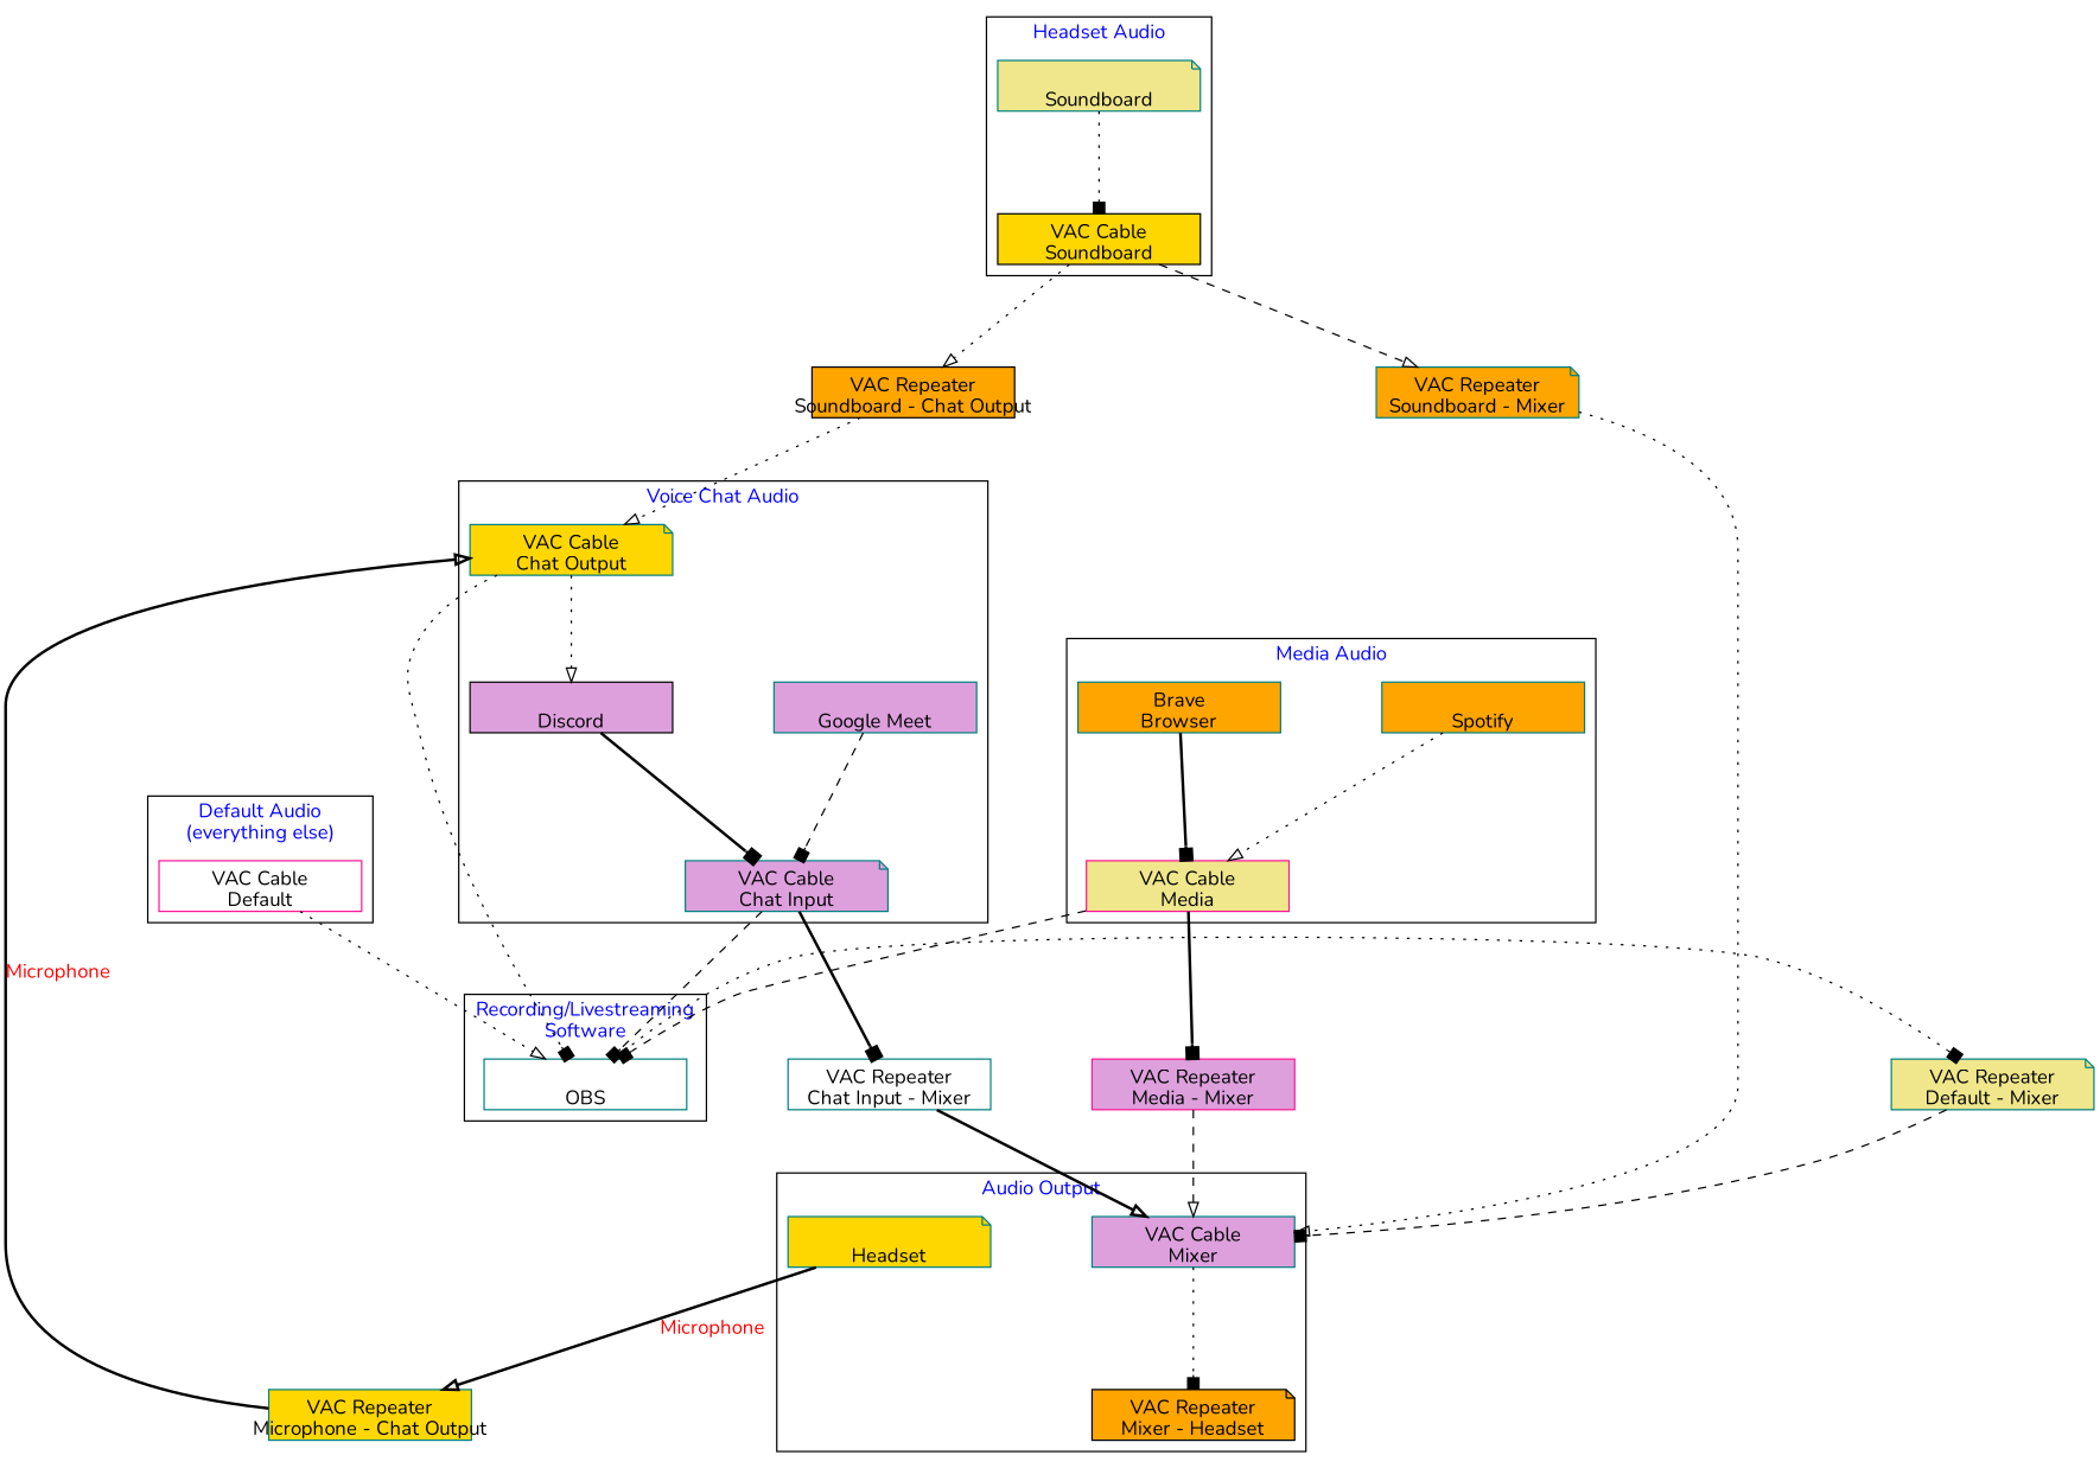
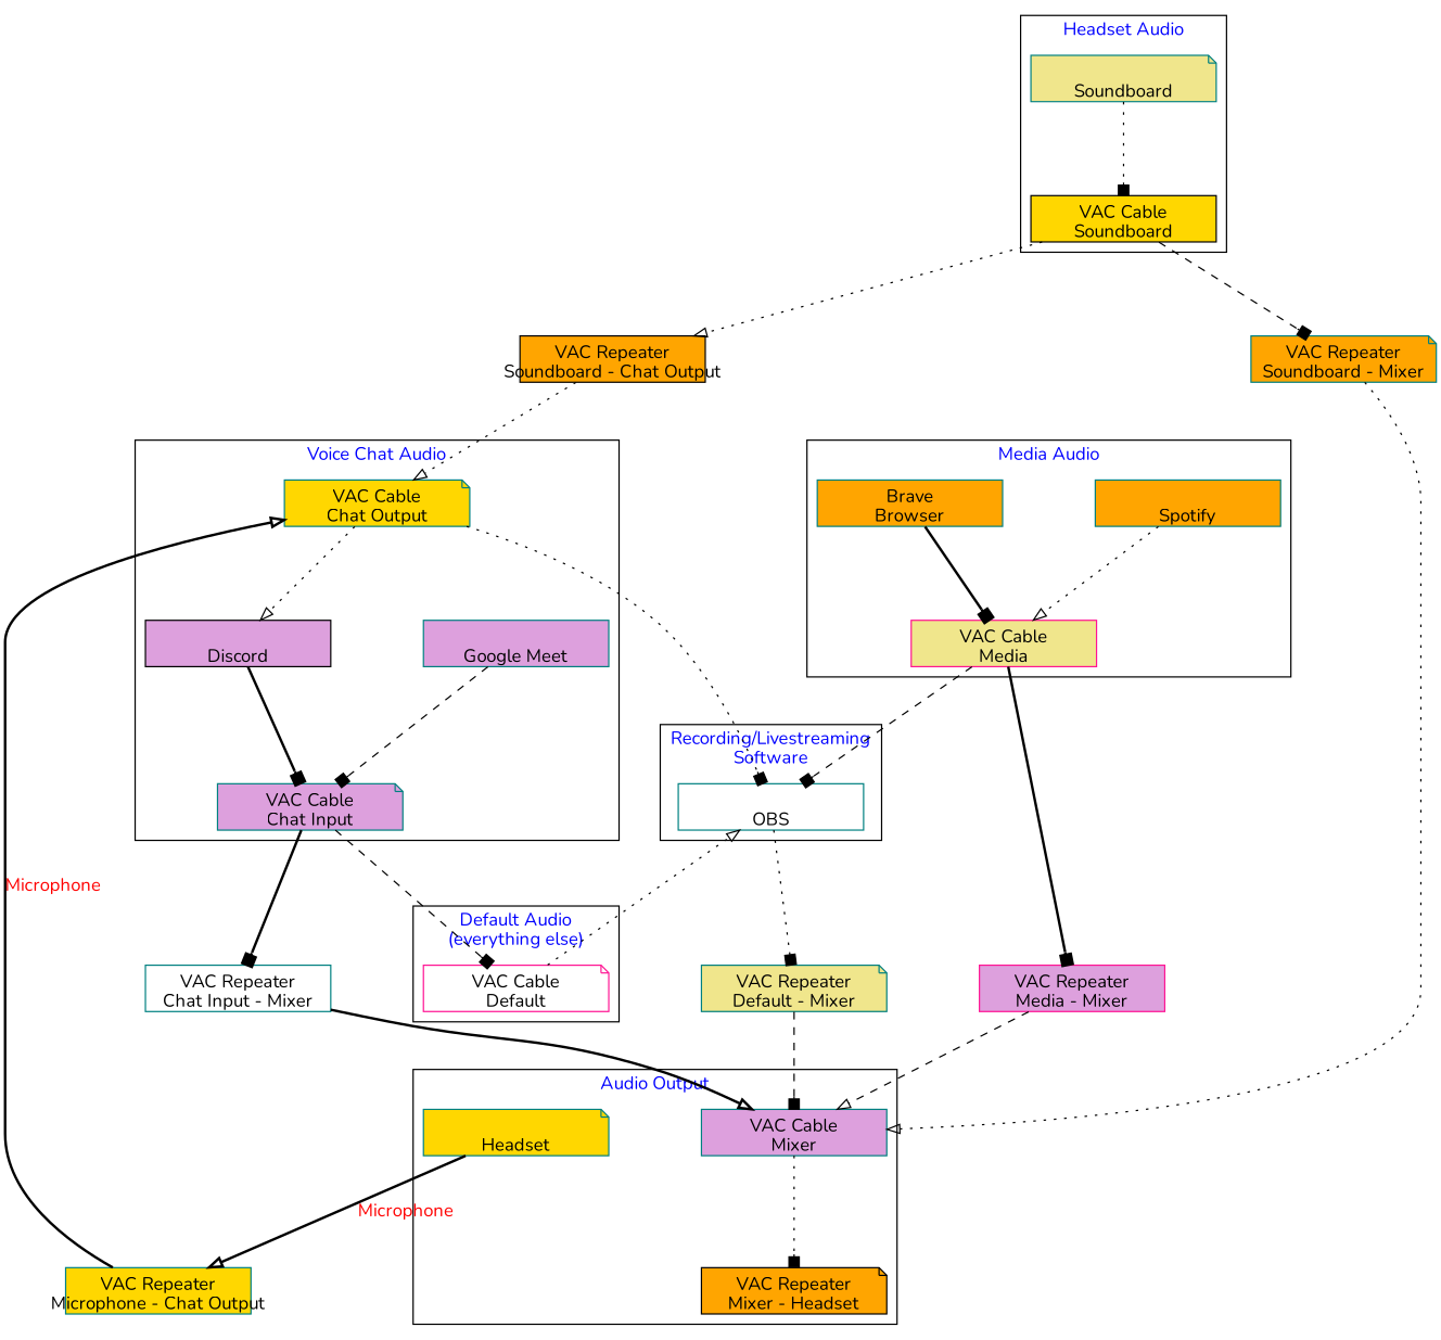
  digraph {
    bgcolor=white
    fontcolor=blue
    fontname=Nunito
    nodesep=1
    ranksep=1
    node [color=teal fillcolor=plum fixedsize=true fontcolor=black fontname=Nunito labelloc=b shape=box style=filled]
    edge [arrowhead=box fontcolor=red fontname=Nunito labeldistance=2 style=dotted]
    n1 [color=black label=Discord width=2]
    n2 [label="VAC Cable\nChat Input" shape=note width=2]
    n3 [label="Google Meet" width=2]
    n4 [fillcolor=gold label="VAC Cable\nChat Output" shape=note width=2]
    n5 [fillcolor=khaki label=Soundboard shape=note width=2]
    n6 [color=black fillcolor=gold label="VAC Cable\nSoundboard" width=2]
    n7 [fillcolor=orange label=Spotify width=2]
    n8 [color=deeppink fillcolor=khaki label="VAC Cable\nMedia" width=2]
    n9 [fillcolor=orange label="Brave\nBrowser" width=2]
    n10 [fillcolor=gold label=Headset shape=note width=2]
    n11 [label="VAC Cable\nMixer" width=2]
    n12 [color=black fillcolor=orange label="VAC Repeater\nMixer - Headset" shape=note width=2]
    n13 [fillcolor=white label=OBS width=2]
-   n14 [color=deeppink fillcolor=white label="VAC Cable\nDefault" width=2]
+   n14 [color=deeppink fillcolor=white label="VAC Cable\nDefault" shape=note width=2]
    n15 [fillcolor=white label="VAC Repeater\nChat Input - Mixer" width=2]
    n16 [fillcolor=orange label="VAC Repeater\nSoundboard - Mixer" shape=note width=2]
    n17 [color=black fillcolor=orange label="VAC Repeater\nSoundboard - Chat Output" width=2]
    n18 [color=deeppink label="VAC Repeater\nMedia - Mixer" width=2]
    n19 [fillcolor=gold label="VAC Repeater\nMicrophone - Chat Output" width=2]
    n20 [fillcolor=khaki label="VAC Repeater\nDefault - Mixer" shape=note width=2]
    subgraph cluster_1 {
      label="Voice Chat Audio"
      n1
      n2
      n3
      n4
    }
    subgraph cluster_2 {
      label="Headset Audio"
      n5
      n6
    }
    subgraph cluster_3 {
      label="Media Audio"
      n7
      n8
      n9
    }
    subgraph cluster_4 {
      label="Audio Output"
      n10
      n11
      n12
    }
    subgraph cluster_5 {
      label="Recording/Livestreaming\nSoftware"
      n13
    }
    subgraph cluster_6 {
      label="Default Audio\n(everything else)"
      n14
    }
    n1 -> n2 [style=bold]
-   n2 -> n13 [style=dashed]
+   n2 -> n14 [style=dashed]
    n2 -> n15 [style=bold]
    n3 -> n2 [style=dashed]
    n4 -> n1 [arrowhead=onormal]
    n4 -> n13
    n5 -> n6
-   n6 -> n16 [arrowhead=onormal style=dashed]
+   n6 -> n16 [style=dashed]
    n6 -> n17 [arrowhead=onormal]
    n7 -> n8 [arrowhead=onormal]
    n8 -> n13 [style=dashed]
    n8 -> n18 [style=bold]
    n9 -> n8 [style=bold]
    n10 -> n19 [arrowhead=onormal label=Microphone style=bold]
    n11 -> n12
    n13 -> n20
    n14 -> n13 [arrowhead=onormal]
    n15 -> n11 [arrowhead=onormal style=bold]
    n16 -> n11 [arrowhead=onormal]
    n17 -> n4 [arrowhead=onormal]
    n18 -> n11 [arrowhead=onormal style=dashed]
    n19 -> n4 [arrowhead=onormal label=Microphone style=bold]
    n20 -> n11 [style=dashed]
  }
